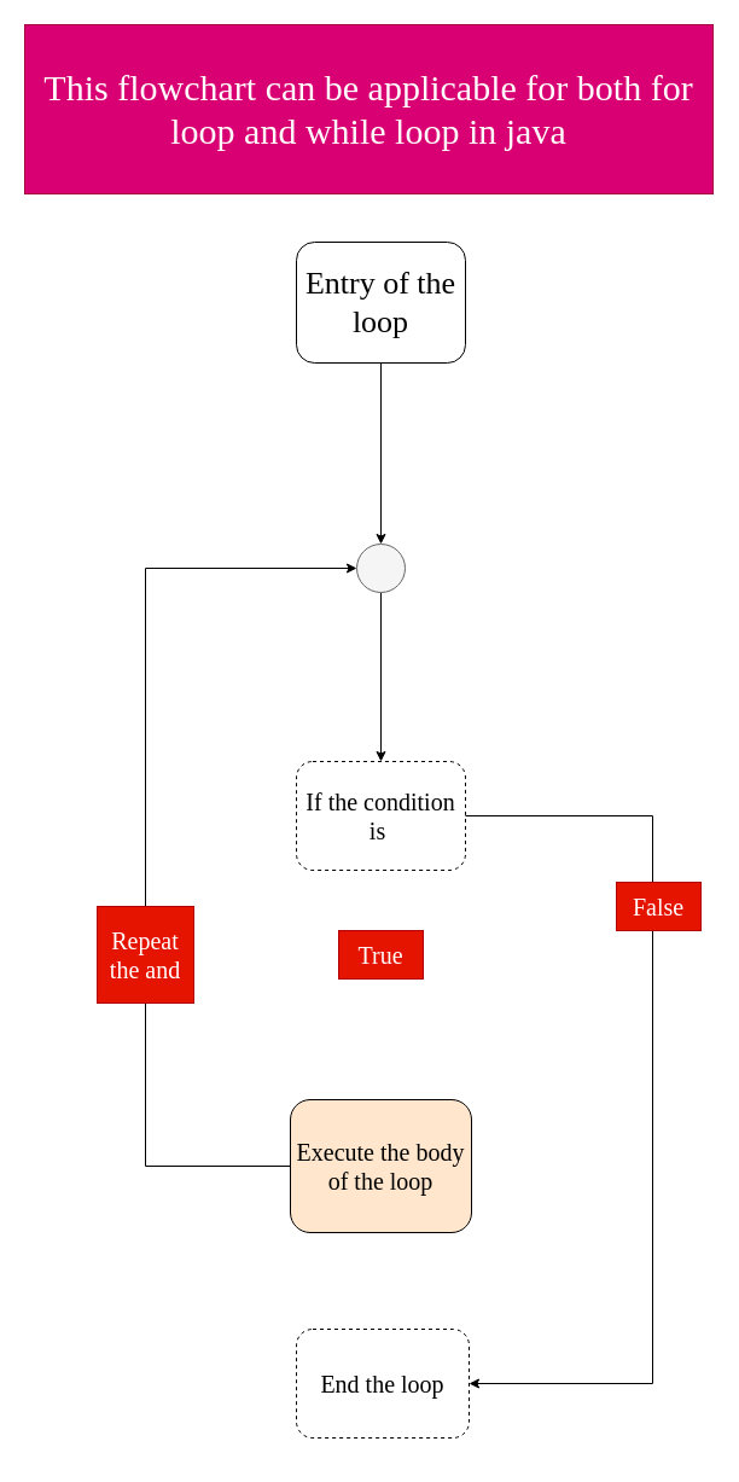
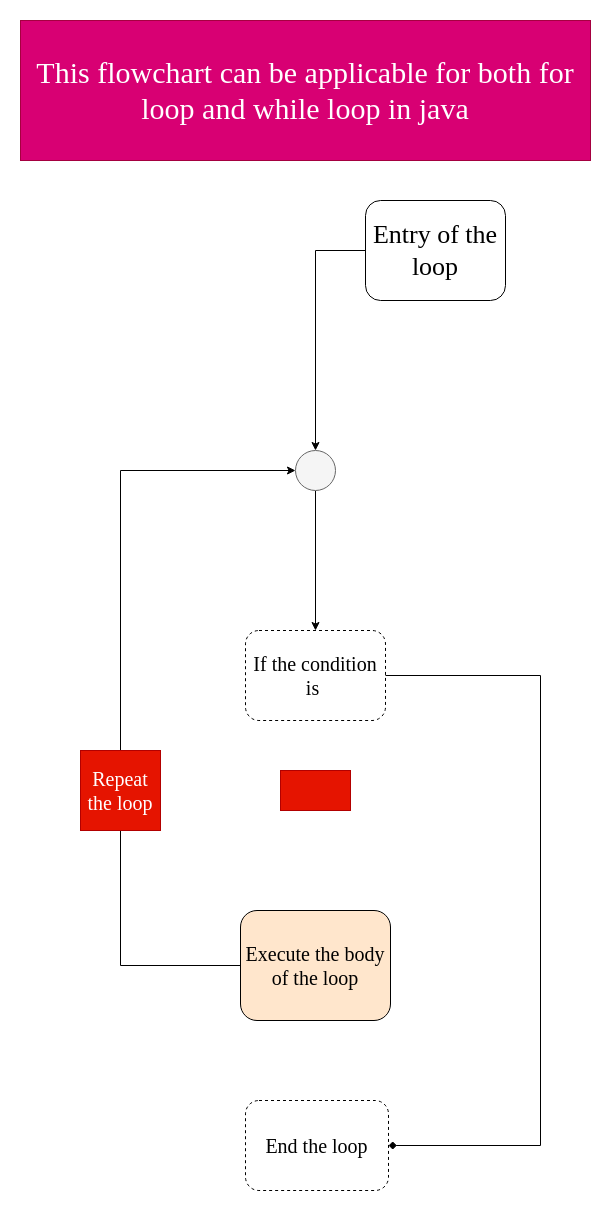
  <mxCell id="0" />
  <mxCell id="1" parent="0" />
  <mxCell id="2" value="This flowchart can be applicable for both for loop and while loop in java" style="text;html=1;strokeColor=#A50040;fillColor=#d80073;align=center;verticalAlign=middle;whiteSpace=wrap;rounded=0;fontFamily=Comic Sans MS;fontSize=30;fontColor=#ffffff;" parent="1" vertex="1"><mxGeometry x="20" y="20" width="570" height="140" as="geometry" /></mxCell>
  <mxCell id="3" style="edgeStyle=orthogonalEdgeStyle;rounded=0;orthogonalLoop=1;jettySize=auto;html=1;entryX=0.5;entryY=0;entryDx=0;entryDy=0;fontFamily=Comic Sans MS;fontSize=26;" parent="1" source="4" target="6" edge="1"><mxGeometry relative="1" as="geometry" /></mxCell>
- <mxCell id="4" value="Entry of the loop" style="rounded=1;whiteSpace=wrap;html=1;fontFamily=Comic Sans MS;fontSize=26;" parent="1" vertex="1"><mxGeometry x="245" y="200" width="140" height="100" as="geometry" /></mxCell>
+ <mxCell id="4" value="Entry of the loop" style="rounded=1;whiteSpace=wrap;html=1;fontFamily=Comic Sans MS;fontSize=26;" parent="1" vertex="1"><mxGeometry x="365" y="200" width="140" height="100" as="geometry" /></mxCell>
  <mxCell id="5" style="edgeStyle=orthogonalEdgeStyle;rounded=0;orthogonalLoop=1;jettySize=auto;html=1;fontFamily=Comic Sans MS;fontSize=26;" parent="1" source="6" target="7" edge="1"><mxGeometry relative="1" as="geometry" /></mxCell>
  <mxCell id="6" value="" style="ellipse;whiteSpace=wrap;html=1;aspect=fixed;fillColor=#f5f5f5;strokeColor=#666666;fontColor=#333333;" parent="1" vertex="1"><mxGeometry x="295" y="450" width="40" height="40" as="geometry" /></mxCell>
  <mxCell id="7" value="If the condition is&amp;nbsp;" style="rounded=1;whiteSpace=wrap;html=1;fontFamily=Comic Sans MS;fontSize=20;dashed=1;" parent="1" vertex="1"><mxGeometry x="245" y="630" width="140" height="90" as="geometry" /></mxCell>
  <mxCell id="8" value="Execute the body of the loop" style="rounded=1;whiteSpace=wrap;html=1;fontFamily=Comic Sans MS;fontSize=20;fillColor=#ffe6cc;" parent="1" vertex="1"><mxGeometry x="240" y="910" width="150" height="110" as="geometry" /></mxCell>
  <mxCell id="9" value="" style="group" parent="1" vertex="1" connectable="0"><mxGeometry x="80" y="470" width="80" height="495" as="geometry" /></mxCell>
  <mxCell id="10" style="edgeStyle=orthogonalEdgeStyle;rounded=0;orthogonalLoop=1;jettySize=auto;html=1;entryX=0;entryY=0.5;entryDx=0;entryDy=0;fontFamily=Comic Sans MS;fontSize=26;" parent="9" source="8" target="6" edge="1"><mxGeometry relative="1" as="geometry"><Array as="points"><mxPoint x="40" y="495" /><mxPoint x="40" /></Array></mxGeometry></mxCell>
- <mxCell id="11" value="Repeat the and" style="text;html=1;strokeColor=#B20000;fillColor=#e51400;align=center;verticalAlign=middle;whiteSpace=wrap;rounded=0;fontFamily=Comic Sans MS;fontSize=20;fontColor=#ffffff;" parent="9" vertex="1"><mxGeometry y="280" width="80" height="80" as="geometry" /></mxCell>
+ <mxCell id="11" value="Repeat the loop" style="text;html=1;strokeColor=#B20000;fillColor=#e51400;align=center;verticalAlign=middle;whiteSpace=wrap;rounded=0;fontFamily=Comic Sans MS;fontSize=20;fontColor=#ffffff;" parent="9" vertex="1"><mxGeometry y="280" width="80" height="80" as="geometry" /></mxCell>
  <mxCell id="12" value="End the loop" style="rounded=1;whiteSpace=wrap;html=1;fontFamily=Comic Sans MS;fontSize=20;dashed=1;" parent="1" vertex="1"><mxGeometry x="245" y="1100" width="143" height="90" as="geometry" /></mxCell>
  <mxCell id="13" value="" style="group" parent="1" vertex="1" connectable="0"><mxGeometry x="510" y="675" width="70" height="530" as="geometry" /></mxCell>
- <mxCell id="14" style="edgeStyle=orthogonalEdgeStyle;rounded=0;orthogonalLoop=1;jettySize=auto;html=1;entryX=1;entryY=0.5;entryDx=0;entryDy=0;fontFamily=Comic Sans MS;fontSize=26;" parent="13" source="7" target="12" edge="1"><mxGeometry relative="1" as="geometry"><Array as="points"><mxPoint x="30" /><mxPoint x="30" y="470" /></Array></mxGeometry></mxCell>
- <mxCell id="15" value="False" style="text;html=1;strokeColor=#B20000;fillColor=#e51400;align=center;verticalAlign=middle;whiteSpace=wrap;rounded=0;fontFamily=Comic Sans MS;fontSize=20;fontColor=#ffffff;" parent="13" vertex="1"><mxGeometry y="55" width="70" height="40" as="geometry" /></mxCell>
+ <mxCell id="14" style="edgeStyle=orthogonalEdgeStyle;rounded=0;orthogonalLoop=1;jettySize=auto;html=1;entryX=1;entryY=0.5;entryDx=0;entryDy=0;fontFamily=Comic Sans MS;fontSize=26;endArrow=diamond;" parent="13" source="7" target="12" edge="1"><mxGeometry relative="1" as="geometry"><Array as="points"><mxPoint x="30" /><mxPoint x="30" y="470" /></Array></mxGeometry></mxCell>
  <mxCell id="16" value="" style="group;fillColor=#e51400;strokeColor=#B20000;fontColor=#ffffff;" parent="1" vertex="1" connectable="0"><mxGeometry x="280" y="770" width="70" height="40" as="geometry" /></mxCell>
- <mxCell id="17" value="True" style="text;html=1;strokeColor=#B20000;fillColor=#e51400;align=center;verticalAlign=middle;whiteSpace=wrap;rounded=0;fontSize=20;fontFamily=Comic Sans MS;fontColor=#ffffff;" parent="16" vertex="1"><mxGeometry width="70" height="40" as="geometry" /></mxCell>
